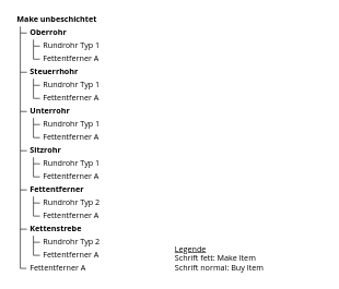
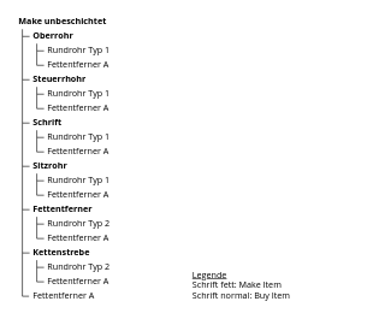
  <mxCell id="0" />
  <mxCell id="1" parent="0" />
  <mxCell id="2" value="&lt;font style=&quot;font-size: 12px;&quot;&gt;Make unbeschichtet&lt;/font&gt;" style="rounded=0;whiteSpace=wrap;html=1;align=left;spacingLeft=3;strokeColor=#FFFFFF;fontSize=12;fillColor=none;fontStyle=1;fontFamily=Open Sans;" parent="1" vertex="1"><mxGeometry x="20" y="20" width="174" height="20" as="geometry" /></mxCell>
  <mxCell id="3" value="&lt;font style=&quot;font-size: 12px;&quot;&gt;Rundrohr Typ 1&lt;/font&gt;" style="rounded=0;whiteSpace=wrap;html=1;spacingLeft=3;align=left;strokeColor=#FFFFFF;fontSize=12;fontFamily=Open Sans;" parent="1" vertex="1"><mxGeometry x="60" y="60" width="150" height="20" as="geometry" /></mxCell>
  <mxCell id="4" value="&lt;font style=&quot;font-size: 12px;&quot;&gt;Oberrohr&lt;/font&gt;" style="rounded=0;whiteSpace=wrap;html=1;align=left;spacingLeft=3;strokeColor=#FFFFFF;fontSize=12;fontStyle=1;fillColor=none;fontFamily=Open Sans;" parent="1" vertex="1"><mxGeometry x="40" y="40" width="110" height="20" as="geometry" /></mxCell>
  <mxCell id="5" value="&lt;font style=&quot;font-size: 12px;&quot;&gt;Steuerrhohr&lt;br style=&quot;font-size: 12px;&quot;&gt;&lt;/font&gt;" style="rounded=0;whiteSpace=wrap;html=1;align=left;spacingLeft=3;strokeColor=#FFFFFF;fontSize=12;fillColor=none;fontStyle=1;fontFamily=Open Sans;" parent="1" vertex="1"><mxGeometry x="40" y="100" width="170" height="20" as="geometry" /></mxCell>
  <mxCell id="6" value="" style="edgeStyle=orthogonalEdgeStyle;rounded=0;orthogonalLoop=1;jettySize=auto;html=1;endArrow=none;endFill=0;exitX=0;exitY=0.5;exitDx=0;exitDy=0;fontFamily=Open Sans;fontSize=12;" parent="1" edge="1"><mxGeometry relative="1" as="geometry"><Array as="points"><mxPoint x="30" y="50" /></Array><mxPoint x="40" y="50" as="sourcePoint" /><mxPoint x="30" y="40" as="targetPoint" /></mxGeometry></mxCell>
  <mxCell id="7" value="" style="edgeStyle=orthogonalEdgeStyle;rounded=0;orthogonalLoop=1;jettySize=auto;html=1;endArrow=none;endFill=0;exitX=0;exitY=0.5;exitDx=0;exitDy=0;fontFamily=Open Sans;fontSize=12;" parent="1" edge="1"><mxGeometry relative="1" as="geometry"><Array as="points"><mxPoint x="50" y="70" /></Array><mxPoint x="60" y="70" as="sourcePoint" /><mxPoint x="50" y="60" as="targetPoint" /></mxGeometry></mxCell>
  <mxCell id="8" value="&lt;font style=&quot;font-size: 12px;&quot;&gt;Rundrohr Typ 1&lt;/font&gt;" style="rounded=0;whiteSpace=wrap;html=1;spacingLeft=3;align=left;strokeColor=#FFFFFF;fontSize=12;fontFamily=Open Sans;" parent="1" vertex="1"><mxGeometry x="60" y="120" width="150" height="20" as="geometry" /></mxCell>
  <mxCell id="9" value="" style="edgeStyle=orthogonalEdgeStyle;rounded=0;orthogonalLoop=1;jettySize=auto;html=1;endArrow=none;endFill=0;exitX=0;exitY=0.5;exitDx=0;exitDy=0;fontFamily=Open Sans;fontSize=12;" parent="1" edge="1"><mxGeometry relative="1" as="geometry"><Array as="points"><mxPoint x="50" y="130" /></Array><mxPoint x="60" y="130" as="sourcePoint" /><mxPoint x="50" y="120" as="targetPoint" /></mxGeometry></mxCell>
  <mxCell id="10" value="&lt;font style=&quot;font-size: 12px;&quot;&gt;Sitzrohr&lt;/font&gt;" style="rounded=0;whiteSpace=wrap;html=1;align=left;spacingLeft=3;strokeColor=#FFFFFF;fontSize=12;fontStyle=1;fillColor=none;fontFamily=Open Sans;" parent="1" vertex="1"><mxGeometry x="40" y="220" width="110" height="20" as="geometry" /></mxCell>
  <mxCell id="11" value="&lt;font style=&quot;font-size: 12px;&quot;&gt;Rundrohr Typ 1&lt;/font&gt;" style="rounded=0;whiteSpace=wrap;html=1;spacingLeft=3;align=left;strokeColor=#FFFFFF;fontSize=12;fontFamily=Open Sans;" parent="1" vertex="1"><mxGeometry x="60" y="240" width="150" height="20" as="geometry" /></mxCell>
  <mxCell id="12" value="" style="edgeStyle=orthogonalEdgeStyle;rounded=0;orthogonalLoop=1;jettySize=auto;html=1;endArrow=none;endFill=0;exitX=0;exitY=0.5;exitDx=0;exitDy=0;fontFamily=Open Sans;fontSize=12;" parent="1" edge="1"><mxGeometry relative="1" as="geometry"><Array as="points"><mxPoint x="50" y="250" /></Array><mxPoint x="60" y="250" as="sourcePoint" /><mxPoint x="50" y="240" as="targetPoint" /></mxGeometry></mxCell>
  <mxCell id="13" value="&lt;font style=&quot;font-size: 12px;&quot;&gt;Fettentferner&lt;/font&gt;" style="rounded=0;whiteSpace=wrap;html=1;align=left;spacingLeft=3;strokeColor=#FFFFFF;fontSize=12;fontStyle=1;fillColor=none;fontFamily=Open Sans;" parent="1" vertex="1"><mxGeometry x="40" y="280" width="110" height="20" as="geometry" /></mxCell>
  <mxCell id="14" value="&lt;font style=&quot;font-size: 12px;&quot;&gt;Rundrohr Typ 2&lt;/font&gt;" style="rounded=0;whiteSpace=wrap;html=1;spacingLeft=3;align=left;strokeColor=#FFFFFF;fontSize=12;fontFamily=Open Sans;" parent="1" vertex="1"><mxGeometry x="60" y="300" width="150" height="20" as="geometry" /></mxCell>
  <mxCell id="15" value="" style="edgeStyle=orthogonalEdgeStyle;rounded=0;orthogonalLoop=1;jettySize=auto;html=1;endArrow=none;endFill=0;exitX=0;exitY=0.5;exitDx=0;exitDy=0;fontFamily=Open Sans;fontSize=12;" parent="1" edge="1"><mxGeometry relative="1" as="geometry"><Array as="points"><mxPoint x="50" y="310" /></Array><mxPoint x="60" y="310" as="sourcePoint" /><mxPoint x="50" y="300" as="targetPoint" /></mxGeometry></mxCell>
  <mxCell id="16" value="&lt;font style=&quot;font-size: 12px;&quot;&gt;Kettenstrebe&lt;/font&gt;" style="rounded=0;whiteSpace=wrap;html=1;align=left;spacingLeft=3;strokeColor=#FFFFFF;fontSize=12;fontStyle=1;fillColor=none;fontFamily=Open Sans;" parent="1" vertex="1"><mxGeometry x="40" y="340" width="110" height="20" as="geometry" /></mxCell>
  <mxCell id="17" value="&lt;font style=&quot;font-size: 12px;&quot;&gt;Rundrohr Typ 2&lt;/font&gt;" style="rounded=0;whiteSpace=wrap;html=1;spacingLeft=3;align=left;strokeColor=#FFFFFF;fontSize=12;fontFamily=Open Sans;" parent="1" vertex="1"><mxGeometry x="60" y="360" width="150" height="20" as="geometry" /></mxCell>
  <mxCell id="18" value="" style="edgeStyle=orthogonalEdgeStyle;rounded=0;orthogonalLoop=1;jettySize=auto;html=1;endArrow=none;endFill=0;exitX=0;exitY=0.5;exitDx=0;exitDy=0;fontFamily=Open Sans;fontSize=12;" parent="1" edge="1"><mxGeometry relative="1" as="geometry"><Array as="points"><mxPoint x="50" y="370" /></Array><mxPoint x="60" y="370" as="sourcePoint" /><mxPoint x="50" y="360" as="targetPoint" /></mxGeometry></mxCell>
  <mxCell id="19" value="" style="edgeStyle=orthogonalEdgeStyle;rounded=0;orthogonalLoop=1;jettySize=auto;html=1;endArrow=none;endFill=0;fontFamily=Open Sans;fontSize=12;" parent="1" edge="1" source="5"><mxGeometry relative="1" as="geometry"><Array as="points"><mxPoint x="30" y="110" /></Array><mxPoint x="40" y="90" as="sourcePoint" /><mxPoint x="30" y="50" as="targetPoint" /></mxGeometry></mxCell>
  <mxCell id="20" value="&lt;u&gt;Legende&lt;/u&gt;&lt;br&gt;Schrift fett: Make Item&lt;br&gt;Schrift normal: Buy Item" style="text;html=1;strokeColor=none;fillColor=none;align=left;verticalAlign=middle;whiteSpace=wrap;rounded=0;fontFamily=Open Sans;fontSize=12;" parent="1" vertex="1"><mxGeometry x="264" y="370" width="230" height="50" as="geometry" /></mxCell>
  <mxCell id="21" value="&lt;font style=&quot;font-size: 12px&quot;&gt;Fettentferner A&lt;/font&gt;" style="rounded=0;whiteSpace=wrap;html=1;spacingLeft=3;align=left;strokeColor=#FFFFFF;fontSize=12;fontFamily=Open Sans;" vertex="1" parent="1"><mxGeometry x="60" y="80" width="150" height="20" as="geometry" /></mxCell>
  <mxCell id="22" value="" style="edgeStyle=orthogonalEdgeStyle;rounded=0;orthogonalLoop=1;jettySize=auto;html=1;endArrow=none;endFill=0;exitX=0;exitY=0.5;exitDx=0;exitDy=0;fontFamily=Open Sans;fontSize=12;" edge="1" parent="1"><mxGeometry relative="1" as="geometry"><Array as="points"><mxPoint x="50" y="90" /></Array><mxPoint x="60" y="90" as="sourcePoint" /><mxPoint x="50" y="70" as="targetPoint" /></mxGeometry></mxCell>
  <mxCell id="23" value="&lt;font style=&quot;font-size: 12px&quot;&gt;Fettentferner A&lt;/font&gt;" style="rounded=0;whiteSpace=wrap;html=1;spacingLeft=3;align=left;strokeColor=#FFFFFF;fontSize=12;fontFamily=Open Sans;" vertex="1" parent="1"><mxGeometry x="60" y="140" width="150" height="20" as="geometry" /></mxCell>
  <mxCell id="24" value="" style="edgeStyle=orthogonalEdgeStyle;rounded=0;orthogonalLoop=1;jettySize=auto;html=1;endArrow=none;endFill=0;exitX=0;exitY=0.5;exitDx=0;exitDy=0;fontFamily=Open Sans;fontSize=12;" edge="1" parent="1"><mxGeometry relative="1" as="geometry"><Array as="points"><mxPoint x="50" y="150" /></Array><mxPoint x="60" y="150" as="sourcePoint" /><mxPoint x="50" y="130" as="targetPoint" /></mxGeometry></mxCell>
- <mxCell id="25" value="&lt;font style=&quot;font-size: 12px;&quot;&gt;Unterrohr&lt;br style=&quot;font-size: 12px;&quot;&gt;&lt;/font&gt;" style="rounded=0;whiteSpace=wrap;html=1;align=left;spacingLeft=3;strokeColor=#FFFFFF;fontSize=12;fillColor=none;fontStyle=1;fontFamily=Open Sans;" vertex="1" parent="1"><mxGeometry x="40" y="160" width="170" height="20" as="geometry" /></mxCell>
+ <mxCell id="25" value="&lt;font style=&quot;font-size: 12px;&quot;&gt;Schrift&lt;br style=&quot;font-size: 12px;&quot;&gt;&lt;/font&gt;" style="rounded=0;whiteSpace=wrap;html=1;align=left;spacingLeft=3;strokeColor=#FFFFFF;fontSize=12;fillColor=none;fontStyle=1;fontFamily=Open Sans;" vertex="1" parent="1"><mxGeometry x="40" y="160" width="170" height="20" as="geometry" /></mxCell>
  <mxCell id="26" value="&lt;font style=&quot;font-size: 12px;&quot;&gt;Rundrohr Typ 1&lt;/font&gt;" style="rounded=0;whiteSpace=wrap;html=1;spacingLeft=3;align=left;strokeColor=#FFFFFF;fontSize=12;fontFamily=Open Sans;" vertex="1" parent="1"><mxGeometry x="60" y="180" width="150" height="20" as="geometry" /></mxCell>
  <mxCell id="27" value="" style="edgeStyle=orthogonalEdgeStyle;rounded=0;orthogonalLoop=1;jettySize=auto;html=1;endArrow=none;endFill=0;exitX=0;exitY=0.5;exitDx=0;exitDy=0;fontFamily=Open Sans;fontSize=12;" edge="1" parent="1"><mxGeometry relative="1" as="geometry"><Array as="points"><mxPoint x="50" y="190" /></Array><mxPoint x="60" y="190" as="sourcePoint" /><mxPoint x="50" y="180" as="targetPoint" /></mxGeometry></mxCell>
  <mxCell id="28" value="&lt;font style=&quot;font-size: 12px&quot;&gt;Fettentferner A&lt;/font&gt;" style="rounded=0;whiteSpace=wrap;html=1;spacingLeft=3;align=left;strokeColor=#FFFFFF;fontSize=12;fontFamily=Open Sans;" vertex="1" parent="1"><mxGeometry x="60" y="200" width="150" height="20" as="geometry" /></mxCell>
  <mxCell id="29" value="" style="edgeStyle=orthogonalEdgeStyle;rounded=0;orthogonalLoop=1;jettySize=auto;html=1;endArrow=none;endFill=0;exitX=0;exitY=0.5;exitDx=0;exitDy=0;fontFamily=Open Sans;fontSize=12;" edge="1" parent="1"><mxGeometry relative="1" as="geometry"><Array as="points"><mxPoint x="50" y="210" /></Array><mxPoint x="60" y="210" as="sourcePoint" /><mxPoint x="50" y="190" as="targetPoint" /></mxGeometry></mxCell>
  <mxCell id="30" value="" style="edgeStyle=orthogonalEdgeStyle;rounded=0;orthogonalLoop=1;jettySize=auto;html=1;endArrow=none;endFill=0;fontFamily=Open Sans;fontSize=12;" edge="1" parent="1"><mxGeometry relative="1" as="geometry"><Array as="points"><mxPoint x="30" y="170" /></Array><mxPoint x="40" y="170" as="sourcePoint" /><mxPoint x="30" y="110" as="targetPoint" /></mxGeometry></mxCell>
  <mxCell id="31" value="" style="edgeStyle=orthogonalEdgeStyle;rounded=0;orthogonalLoop=1;jettySize=auto;html=1;endArrow=none;endFill=0;fontFamily=Open Sans;fontSize=12;" edge="1" parent="1"><mxGeometry relative="1" as="geometry"><Array as="points"><mxPoint x="30" y="230" /></Array><mxPoint x="40" y="230" as="sourcePoint" /><mxPoint x="30" y="170" as="targetPoint" /></mxGeometry></mxCell>
  <mxCell id="32" value="&lt;font style=&quot;font-size: 12px&quot;&gt;Fettentferner A&lt;/font&gt;" style="rounded=0;whiteSpace=wrap;html=1;spacingLeft=3;align=left;strokeColor=#FFFFFF;fontSize=12;fontFamily=Open Sans;" vertex="1" parent="1"><mxGeometry x="60" y="260" width="150" height="20" as="geometry" /></mxCell>
  <mxCell id="33" value="" style="edgeStyle=orthogonalEdgeStyle;rounded=0;orthogonalLoop=1;jettySize=auto;html=1;endArrow=none;endFill=0;exitX=0;exitY=0.5;exitDx=0;exitDy=0;fontFamily=Open Sans;fontSize=12;" edge="1" parent="1"><mxGeometry relative="1" as="geometry"><Array as="points"><mxPoint x="50" y="270" /></Array><mxPoint x="60" y="270" as="sourcePoint" /><mxPoint x="50" y="250" as="targetPoint" /></mxGeometry></mxCell>
  <mxCell id="34" value="&lt;font style=&quot;font-size: 12px&quot;&gt;Fettentferner A&lt;/font&gt;" style="rounded=0;whiteSpace=wrap;html=1;spacingLeft=3;align=left;strokeColor=#FFFFFF;fontSize=12;fontFamily=Open Sans;" vertex="1" parent="1"><mxGeometry x="60" y="320" width="150" height="20" as="geometry" /></mxCell>
  <mxCell id="35" value="" style="edgeStyle=orthogonalEdgeStyle;rounded=0;orthogonalLoop=1;jettySize=auto;html=1;endArrow=none;endFill=0;exitX=0;exitY=0.5;exitDx=0;exitDy=0;fontFamily=Open Sans;fontSize=12;" edge="1" parent="1" source="34"><mxGeometry relative="1" as="geometry"><Array as="points"><mxPoint x="50" y="330" /></Array><mxPoint x="70" y="280" as="sourcePoint" /><mxPoint x="50" y="310" as="targetPoint" /></mxGeometry></mxCell>
  <mxCell id="36" value="" style="edgeStyle=orthogonalEdgeStyle;rounded=0;orthogonalLoop=1;jettySize=auto;html=1;endArrow=none;endFill=0;fontFamily=Open Sans;fontSize=12;" edge="1" parent="1"><mxGeometry relative="1" as="geometry"><Array as="points"><mxPoint x="30" y="290" /></Array><mxPoint x="40" y="290" as="sourcePoint" /><mxPoint x="30" y="230" as="targetPoint" /></mxGeometry></mxCell>
  <mxCell id="37" value="" style="edgeStyle=orthogonalEdgeStyle;rounded=0;orthogonalLoop=1;jettySize=auto;html=1;endArrow=none;endFill=0;fontFamily=Open Sans;fontSize=12;" edge="1" parent="1"><mxGeometry relative="1" as="geometry"><Array as="points"><mxPoint x="30" y="350" /></Array><mxPoint x="40" y="350" as="sourcePoint" /><mxPoint x="30" y="290" as="targetPoint" /></mxGeometry></mxCell>
  <mxCell id="38" value="&lt;font style=&quot;font-size: 12px&quot;&gt;Fettentferner A&lt;/font&gt;" style="rounded=0;whiteSpace=wrap;html=1;spacingLeft=3;align=left;strokeColor=#FFFFFF;fontSize=12;fontFamily=Open Sans;" vertex="1" parent="1"><mxGeometry x="60" y="380" width="150" height="20" as="geometry" /></mxCell>
  <mxCell id="39" value="" style="edgeStyle=orthogonalEdgeStyle;rounded=0;orthogonalLoop=1;jettySize=auto;html=1;endArrow=none;endFill=0;fontFamily=Open Sans;fontSize=12;" edge="1" parent="1"><mxGeometry relative="1" as="geometry"><Array as="points"><mxPoint x="50" y="390" /></Array><mxPoint x="60" y="390" as="sourcePoint" /><mxPoint x="50" y="370" as="targetPoint" /></mxGeometry></mxCell>
  <mxCell id="40" value="" style="edgeStyle=orthogonalEdgeStyle;rounded=0;orthogonalLoop=1;jettySize=auto;html=1;endArrow=none;endFill=0;fontFamily=Open Sans;fontSize=12;" edge="1" parent="1"><mxGeometry relative="1" as="geometry"><Array as="points"><mxPoint x="30" y="410" /></Array><mxPoint x="40" y="410" as="sourcePoint" /><mxPoint x="30" y="350" as="targetPoint" /></mxGeometry></mxCell>
  <mxCell id="41" value="&lt;font style=&quot;font-size: 12px&quot;&gt;Fettentferner A&lt;/font&gt;" style="rounded=0;whiteSpace=wrap;html=1;spacingLeft=3;align=left;strokeColor=#FFFFFF;fontSize=12;fontFamily=Open Sans;" vertex="1" parent="1"><mxGeometry x="40" y="400" width="150" height="20" as="geometry" /></mxCell>
